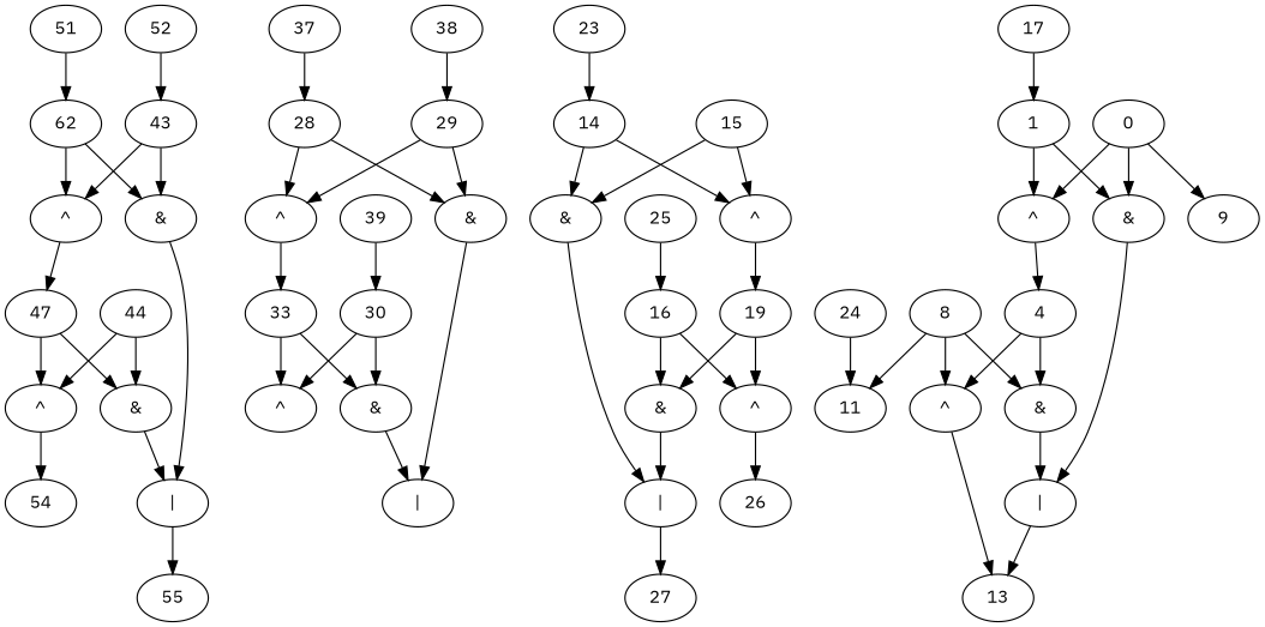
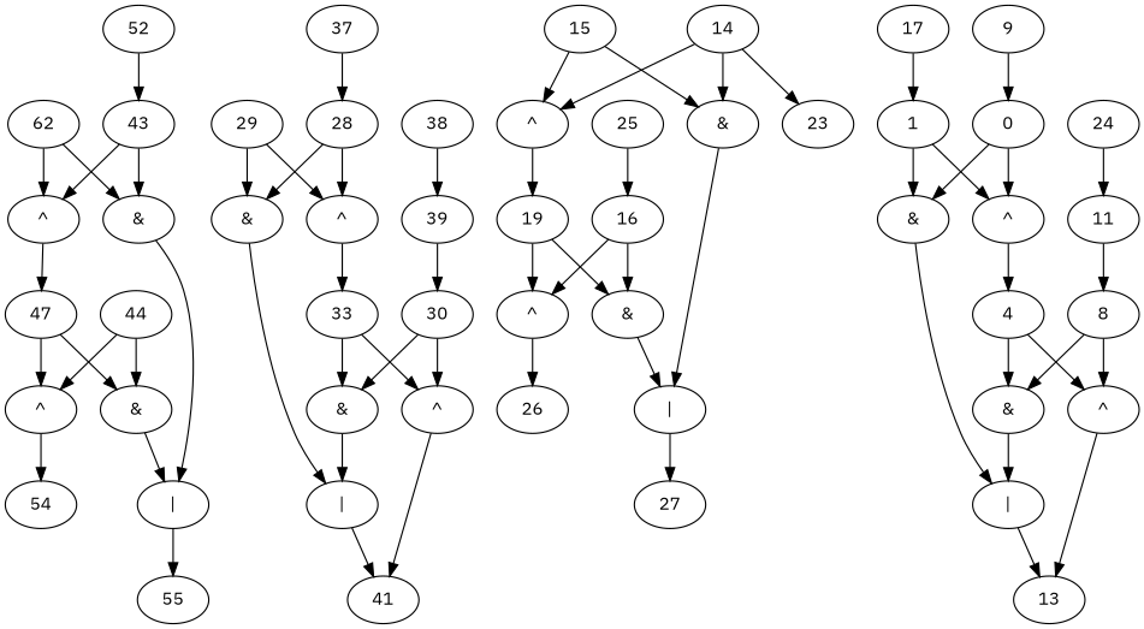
  digraph {
    fontname="IBM Plex Sans"
    node [fontname="IBM Plex Sans" input=false output=false]
    edge [fontname="IBM Plex Sans"]
    n1 [label=62]
    n2 [label="^"]
    n3 [label="&"]
    47
    n5 [label="|"]
    43
    n7 [label="^"]
    44
    n9 [label="&"]
    54 [output=true]
    55 [output=true]
-   51 [input=true]
    52 [input=true]
    n14 [label="^"]
    28
    n16 [label="&"]
    33
    n18 [label="|"]
    29
    n20 [label="^"]
    30
    n22 [label="&"]
+   41 [output=true]
    37 [input=true]
    38 [input=true]
    39 [input=true]
    n27 [label="^"]
    14
    n29 [label="&"]
    19
    n31 [label="|"]
    15
    n33 [label="^"]
    16
    n35 [label="&"]
    26 [output=true]
    27 [output=true]
    23 [input=true]
    24 [input=true]
    11 [input=true]
    25 [input=true]
    n42 [label="^"]
    0
    n44 [label="&"]
    n45 [label=4]
    n46 [label="|"]
    1
    n48 [label=8]
    n49 [label="^"]
    n50 [label="&"]
    13 [output=true]
    9 [input=true]
    n53 [input=true label=17]
    n1 -> n2
    n1 -> n3
    n2 -> 47
    n3 -> n5
    47 -> n7
    47 -> n9
    n5 -> 55
    43 -> n2
    43 -> n3
    n7 -> 54
    44 -> n7
    44 -> n9
    n9 -> n5
-   51 -> n1
    52 -> 43
    n14 -> 33
    28 -> n14
    28 -> n16
    n16 -> n18
    33 -> n20
    33 -> n22
+   n18 -> 41
    29 -> n14
    29 -> n16
+   n20 -> 41
    30 -> n20
    30 -> n22
    n22 -> n18
    37 -> 28
-   38 -> 29
+   38 -> 39
    39 -> 30
    n27 -> 19
    14 -> n27
    14 -> n29
    n29 -> n31
    19 -> n33
    19 -> n35
    n31 -> 27
    15 -> n27
    15 -> n29
    n33 -> 26
    16 -> n33
    16 -> n35
    n35 -> n31
-   23 -> 14
+   14 -> 23
    24 -> 11
-   n48 -> 11
+   11 -> n48
    25 -> 16
    n42 -> n45
    0 -> n42
    0 -> n44
    n44 -> n46
    n45 -> n49
    n45 -> n50
    n46 -> 13
    1 -> n42
    1 -> n44
    n48 -> n49
    n48 -> n50
    n49 -> 13
    n50 -> n46
-   0 -> 9
+   9 -> 0
    n53 -> 1
  }
